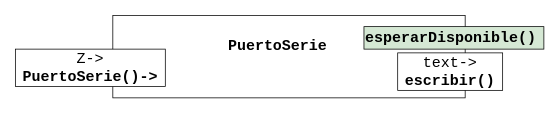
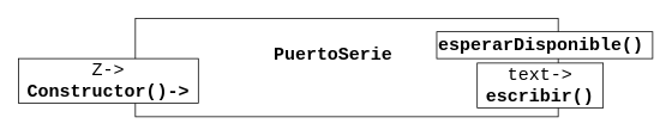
  <mxCell id="0" />
  <mxCell id="1" parent="0" />
  <mxCell id="2" value="" style="rounded=0;whiteSpace=wrap;html=1;" parent="1" vertex="1"><mxGeometry x="150" y="20" width="470" height="110" as="geometry" /></mxCell>
  <mxCell id="3" value="PuertoSerie" style="text;html=1;strokeColor=none;fillColor=none;align=center;verticalAlign=middle;whiteSpace=wrap;rounded=0;fontStyle=1;fontFamily=Courier New;fontSize=20;" parent="1" vertex="1"><mxGeometry x="290" y="50" width="160" height="20" as="geometry" /></mxCell>
- <mxCell id="4" value="Z-&amp;gt;&lt;br&gt;&lt;b&gt;PuertoSerie()-&amp;gt;&lt;/b&gt;" style="rounded=0;whiteSpace=wrap;html=1;fontFamily=Courier New;fontSize=20;align=center;fontStyle=0;autosize=1;" parent="1" vertex="1"><mxGeometry x="20" y="65" width="200" height="50" as="geometry" /></mxCell>
- <mxCell id="5" value="&lt;b&gt;esperarDisponible()&lt;/b&gt;" style="rounded=0;whiteSpace=wrap;html=1;fontFamily=Courier New;fontSize=20;align=left;fontStyle=0;autosize=1;fillColor=#d5e8d4;" parent="1" vertex="1"><mxGeometry x="485" y="35" width="240" height="30" as="geometry" /></mxCell>
+ <mxCell id="4" value="Z-&amp;gt;&lt;br&gt;&lt;b&gt;Constructor()-&amp;gt;&lt;/b&gt;" style="rounded=0;whiteSpace=wrap;html=1;fontFamily=Courier New;fontSize=20;align=center;fontStyle=0;autosize=1;" parent="1" vertex="1"><mxGeometry x="20" y="65" width="200" height="50" as="geometry" /></mxCell>
+ <mxCell id="5" value="&lt;b&gt;esperarDisponible()&lt;/b&gt;" style="rounded=0;whiteSpace=wrap;html=1;fontFamily=Courier New;fontSize=20;align=left;fontStyle=0;autosize=1;" parent="1" vertex="1"><mxGeometry x="485" y="35" width="240" height="30" as="geometry" /></mxCell>
  <mxCell id="6" value="text-&amp;gt;&lt;br&gt;&lt;b&gt;escribir()&lt;/b&gt;" style="rounded=0;whiteSpace=wrap;html=1;fontFamily=Courier New;fontSize=20;align=center;fontStyle=0;autosize=1;" parent="1" vertex="1"><mxGeometry x="530" y="70" width="140" height="50" as="geometry" /></mxCell>
